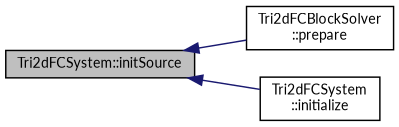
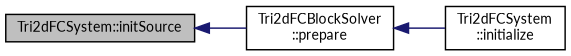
  digraph {
    fontname=Lato
    rankdir=LR
    node [color=black fillcolor=white fontname=Lato fontsize=10 shape=record style=filled]
    edge [color=midnightblue dir=back fontname=Lato fontsize=10 labelfontname=Helvetica labelfontsize=10 style=solid]
    n1 [fillcolor=grey75 fontcolor=black height=0.2 label="Tri2dFCSystem::initSource" width=0.4]
    n2 [height=0.2 label="Tri2dFCBlockSolver\l::prepare" width=0.4]
    n3 [height=0.2 label="Tri2dFCSystem\l::initialize" width=0.4]
    n1 -> n2
-   n1 -> n3
+   n2 -> n3
  }
